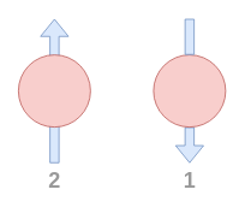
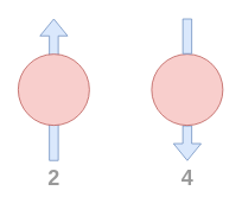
  <mxCell id="0" />
  <mxCell id="1" parent="0" />
  <mxCell id="2" value="" style="shape=flexArrow;endArrow=classic;html=1;rounded=0;fillColor=#dae8fc;strokeColor=#6c8ebf;" edge="1" parent="1"><mxGeometry width="50" height="50" relative="1" as="geometry"><mxPoint x="60" y="180" as="sourcePoint" /><mxPoint x="60" y="20" as="targetPoint" /></mxGeometry></mxCell>
  <mxCell id="3" value="" style="shape=flexArrow;endArrow=classic;html=1;rounded=0;startArrow=none;fillColor=#dae8fc;strokeColor=#6c8ebf;" edge="1" parent="1" source="5"><mxGeometry width="50" height="50" relative="1" as="geometry"><mxPoint x="210" y="20" as="sourcePoint" /><mxPoint x="210" y="180" as="targetPoint" /></mxGeometry></mxCell>
  <mxCell id="4" value="" style="ellipse;whiteSpace=wrap;html=1;aspect=fixed;fillColor=#f8cecc;strokeColor=#b85450;" vertex="1" parent="1"><mxGeometry x="20" y="60" width="80" height="80" as="geometry" /></mxCell>
  <mxCell id="5" value="" style="ellipse;whiteSpace=wrap;html=1;aspect=fixed;fillColor=#f8cecc;strokeColor=#b85450;" vertex="1" parent="1"><mxGeometry x="170" y="60" width="80" height="80" as="geometry" /></mxCell>
  <mxCell id="6" value="" style="shape=flexArrow;endArrow=none;html=1;rounded=0;fillColor=#dae8fc;strokeColor=#6c8ebf;" edge="1" parent="1" target="5"><mxGeometry width="50" height="50" relative="1" as="geometry"><mxPoint x="210" y="20" as="sourcePoint" /><mxPoint x="210" y="180" as="targetPoint" /></mxGeometry></mxCell>
  <mxCell id="7" value="&lt;b&gt;&lt;font color=&quot;#999999&quot; style=&quot;font-size: 24px;&quot;&gt;2&lt;/font&gt;&lt;/b&gt;" style="text;html=1;align=center;verticalAlign=middle;resizable=0;points=[];autosize=1;strokeColor=none;fillColor=none;" vertex="1" parent="1"><mxGeometry x="40" y="180" width="40" height="40" as="geometry" /></mxCell>
- <mxCell id="8" value="&lt;b&gt;&lt;font color=&quot;#999999&quot; style=&quot;font-size: 24px;&quot;&gt;1&lt;/font&gt;&lt;/b&gt;" style="text;html=1;align=center;verticalAlign=middle;resizable=0;points=[];autosize=1;strokeColor=none;fillColor=none;" vertex="1" parent="1"><mxGeometry x="190" y="180" width="40" height="40" as="geometry" /></mxCell>
+ <mxCell id="8" value="&lt;b&gt;&lt;font color=&quot;#999999&quot; style=&quot;font-size: 24px;&quot;&gt;4&lt;/font&gt;&lt;/b&gt;" style="text;html=1;align=center;verticalAlign=middle;resizable=0;points=[];autosize=1;strokeColor=none;fillColor=none;" vertex="1" parent="1"><mxGeometry x="190" y="180" width="40" height="40" as="geometry" /></mxCell>
